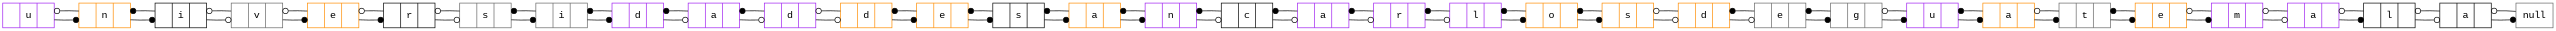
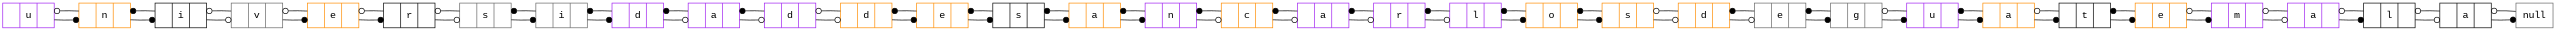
  digraph {
    fontname="Liberation Mono"
    rankdir=LR
    node [color=purple fontname="Liberation Mono" shape=record]
    edge [arrowhead=dot fontname="Liberation Mono"]
    n1 [label="{<ref> | <data>u | }"]
    n2 [color=darkorange label="{<ref> | <data>n | }"]
    n3 [color=black label="{<ref> | <data>i | }"]
    n4 [color=gray40 label="{<ref> | <data>v | }"]
    n5 [color=darkorange label="{<ref> | <data>e | }"]
    n6 [color=black label="{<ref> | <data>r | }"]
    n7 [color=gray40 label="{<ref> | <data>s | }"]
    n8 [color=gray40 label="{<ref> | <data>i | }"]
    n9 [label="{<ref> | <data>d | }"]
    n10 [label="{<ref> | <data>a | }"]
    n11 [label="{<ref> | <data>d | }"]
    n12 [color=darkorange label="{<ref> | <data>d | }"]
    n13 [color=darkorange label="{<ref> | <data>e | }"]
    n14 [color=black label="{<ref> | <data>s | }"]
    n15 [color=darkorange label="{<ref> | <data>a | }"]
    n16 [label="{<ref> | <data>n | }"]
-   n17 [color=black label="{<ref> | <data>c | }"]
+   n17 [color=darkorange label="{<ref> | <data>c | }"]
    n18 [label="{<ref> | <data>a | }"]
    n19 [label="{<ref> | <data>r | }"]
    n20 [label="{<ref> | <data>l | }"]
    n21 [color=darkorange label="{<ref> | <data>o | }"]
    n22 [color=darkorange label="{<ref> | <data>s | }"]
    n23 [color=darkorange label="{<ref> | <data>d | }"]
    n24 [color=gray40 label="{<ref> | <data>e | }"]
    n25 [color=gray40 label="{<ref> | <data>g | }"]
    n26 [label="{<ref> | <data>u | }"]
    n27 [color=darkorange label="{<ref> | <data>a | }"]
-   n28 [color=gray40 label="{<ref> | <data>t | }"]
+   n28 [color=black label="{<ref> | <data>t | }"]
    n29 [color=darkorange label="{<ref> | <data>e | }"]
    n30 [label="{<ref> | <data>m | }"]
    n31 [label="{<ref> | <data>a | }"]
    n32 [color=black label="{<ref> | <data>l | }"]
    n33 [color=black label="{<ref> | <data>a | }"]
    n34 [color=gray40 label="{<data>null }"]
    n1 -> n2
    n2 -> n1 [arrowhead=odot]
    n2 -> n3
    n3 -> n2
    n3 -> n4 [arrowhead=odot]
    n4 -> n3 [arrowhead=odot]
    n4 -> n5
    n5 -> n4 [arrowhead=odot]
    n5 -> n6
    n6 -> n5 [arrowhead=odot]
    n6 -> n7 [arrowhead=odot]
    n7 -> n6 [arrowhead=odot]
    n7 -> n8
    n8 -> n7
    n8 -> n9
    n9 -> n8
    n9 -> n10 [arrowhead=odot]
    n10 -> n9
    n10 -> n11 [arrowhead=odot]
    n11 -> n10
    n11 -> n12 [arrowhead=odot]
    n12 -> n11 [arrowhead=odot]
    n12 -> n13
    n13 -> n12
    n13 -> n14
    n14 -> n13
    n14 -> n15
    n15 -> n14
    n15 -> n16
    n16 -> n15
    n16 -> n17 [arrowhead=odot]
    n17 -> n16
    n17 -> n18 [arrowhead=odot]
    n18 -> n17
    n18 -> n19 [arrowhead=odot]
    n19 -> n18
    n19 -> n20 [arrowhead=odot]
    n20 -> n19
    n20 -> n21
    n21 -> n20
    n21 -> n22
    n22 -> n21
    n22 -> n23 [arrowhead=odot]
    n23 -> n22 [arrowhead=odot]
    n23 -> n24 [arrowhead=odot]
    n24 -> n23
    n24 -> n25
    n25 -> n24
    n25 -> n26
    n26 -> n25 [arrowhead=odot]
    n26 -> n27
    n27 -> n26
    n27 -> n28
    n28 -> n27 [arrowhead=odot]
    n28 -> n29
    n29 -> n28
    n29 -> n30
    n30 -> n29 [arrowhead=odot]
    n30 -> n31 [arrowhead=odot]
    n31 -> n30 [arrowhead=odot]
    n31 -> n32
    n32 -> n31 [arrowhead=odot]
    n32 -> n33 [arrowhead=odot]
    n33 -> n32 [arrowhead=odot]
    n33 -> n34
    n34 -> n33 [arrowhead=odot]
  }
